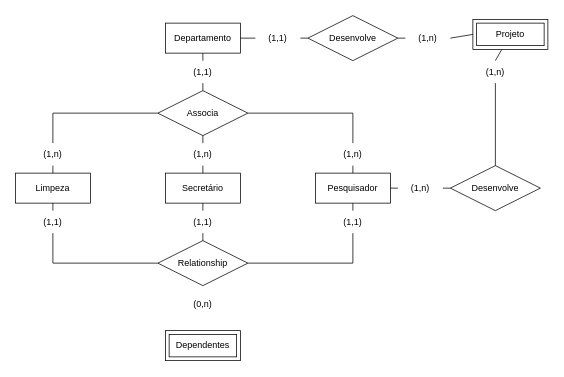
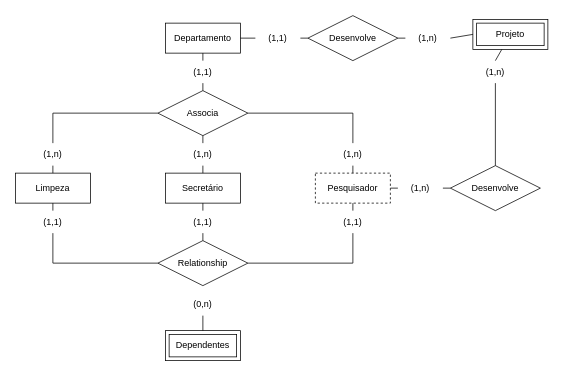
  <mxCell id="0" />
  <mxCell id="1" parent="0" />
  <mxCell id="2" value="Departamento" style="whiteSpace=wrap;html=1;align=center;" parent="1" vertex="1"><mxGeometry x="220" y="30" width="100" height="40" as="geometry" /></mxCell>
  <mxCell id="3" value="Projeto" style="shape=ext;margin=3;double=1;whiteSpace=wrap;html=1;align=center;" parent="1" vertex="1"><mxGeometry x="630" y="25" width="100" height="40" as="geometry" /></mxCell>
  <mxCell id="4" value="Limpeza" style="whiteSpace=wrap;html=1;align=center;" parent="1" vertex="1"><mxGeometry x="20" y="230" width="100" height="40" as="geometry" /></mxCell>
  <mxCell id="5" value="Secretário" style="whiteSpace=wrap;html=1;align=center;" parent="1" vertex="1"><mxGeometry x="220" y="230" width="100" height="40" as="geometry" /></mxCell>
- <mxCell id="6" value="Pesquisador" style="whiteSpace=wrap;html=1;align=center;" parent="1" vertex="1"><mxGeometry x="420" y="230" width="100" height="40" as="geometry" /></mxCell>
+ <mxCell id="6" value="Pesquisador" style="whiteSpace=wrap;html=1;align=center;dashed=1;" parent="1" vertex="1"><mxGeometry x="420" y="230" width="100" height="40" as="geometry" /></mxCell>
  <mxCell id="7" value="Dependentes" style="shape=ext;margin=3;double=1;whiteSpace=wrap;html=1;align=center;" parent="1" vertex="1"><mxGeometry x="220" y="440" width="100" height="40" as="geometry" /></mxCell>
  <mxCell id="8" value="Associa" style="shape=rhombus;perimeter=rhombusPerimeter;whiteSpace=wrap;html=1;align=center;" parent="1" vertex="1"><mxGeometry x="210" y="120" width="120" height="60" as="geometry" /></mxCell>
  <mxCell id="9" value="" style="endArrow=none;html=1;rounded=0;exitX=0.5;exitY=1;exitDx=0;exitDy=0;entryX=0.5;entryY=0;entryDx=0;entryDy=0;" parent="1" source="29" target="5" edge="1"><mxGeometry relative="1" as="geometry"><mxPoint x="220" y="210" as="sourcePoint" /><mxPoint x="270" y="230" as="targetPoint" /></mxGeometry></mxCell>
  <mxCell id="10" value="" style="endArrow=none;html=1;rounded=0;entryX=0;entryY=0.5;entryDx=0;entryDy=0;exitX=0.5;exitY=0;exitDx=0;exitDy=0;" parent="1" source="27" target="8" edge="1"><mxGeometry relative="1" as="geometry"><mxPoint x="220" y="210" as="sourcePoint" /><mxPoint x="380" y="210" as="targetPoint" /><Array as="points"><mxPoint x="70" y="150" /></Array></mxGeometry></mxCell>
  <mxCell id="11" value="" style="endArrow=none;html=1;rounded=0;exitX=0.5;exitY=1;exitDx=0;exitDy=0;entryX=0.5;entryY=0;entryDx=0;entryDy=0;" parent="1" source="20" target="8" edge="1"><mxGeometry relative="1" as="geometry"><mxPoint x="220" y="170" as="sourcePoint" /><mxPoint x="380" y="170" as="targetPoint" /></mxGeometry></mxCell>
  <mxCell id="12" value="Relationship" style="shape=rhombus;perimeter=rhombusPerimeter;whiteSpace=wrap;html=1;align=center;" parent="1" vertex="1"><mxGeometry x="210" y="320" width="120" height="60" as="geometry" /></mxCell>
  <mxCell id="13" value="" style="endArrow=none;html=1;rounded=0;exitX=0.5;exitY=1;exitDx=0;exitDy=0;entryX=0.5;entryY=0;entryDx=0;entryDy=0;" parent="1" source="39" target="12" edge="1"><mxGeometry relative="1" as="geometry"><mxPoint x="220" y="250" as="sourcePoint" /><mxPoint x="380" y="250" as="targetPoint" /></mxGeometry></mxCell>
  <mxCell id="14" value="" style="endArrow=none;html=1;rounded=0;exitX=1;exitY=0.5;exitDx=0;exitDy=0;entryX=0;entryY=0.5;entryDx=0;entryDy=0;" parent="1" source="22" target="15" edge="1"><mxGeometry relative="1" as="geometry"><mxPoint x="360" y="50" as="sourcePoint" /><mxPoint x="500" y="50" as="targetPoint" /></mxGeometry></mxCell>
  <mxCell id="15" value="Desenvolve" style="shape=rhombus;perimeter=rhombusPerimeter;whiteSpace=wrap;html=1;align=center;" parent="1" vertex="1"><mxGeometry x="410" y="20" width="120" height="60" as="geometry" /></mxCell>
  <mxCell id="16" value="" style="endArrow=none;html=1;rounded=0;exitX=1;exitY=0.5;exitDx=0;exitDy=0;entryX=0;entryY=0.5;entryDx=0;entryDy=0;" parent="1" source="44" target="17" edge="1"><mxGeometry relative="1" as="geometry"><mxPoint x="520" y="250" as="sourcePoint" /><mxPoint x="620" y="70" as="targetPoint" /><Array as="points" /></mxGeometry></mxCell>
  <mxCell id="17" value="Desenvolve" style="shape=rhombus;perimeter=rhombusPerimeter;whiteSpace=wrap;html=1;align=center;" parent="1" vertex="1"><mxGeometry x="600" y="220" width="120" height="60" as="geometry" /></mxCell>
  <mxCell id="18" value="" style="endArrow=none;html=1;rounded=0;entryX=0.5;entryY=0;entryDx=0;entryDy=0;" parent="1" source="46" target="17" edge="1"><mxGeometry relative="1" as="geometry"><mxPoint x="530" y="260" as="sourcePoint" /><mxPoint x="580" y="260" as="targetPoint" /><Array as="points" /></mxGeometry></mxCell>
  <mxCell id="19" value="" style="endArrow=none;html=1;rounded=0;exitX=0.5;exitY=1;exitDx=0;exitDy=0;entryX=0.5;entryY=0;entryDx=0;entryDy=0;" parent="1" source="2" target="20" edge="1"><mxGeometry relative="1" as="geometry"><mxPoint x="270" y="70" as="sourcePoint" /><mxPoint x="270" y="120" as="targetPoint" /></mxGeometry></mxCell>
  <mxCell id="20" value="(1,1)" style="text;html=1;strokeColor=none;fillColor=none;align=center;verticalAlign=middle;whiteSpace=wrap;rounded=0;" parent="1" vertex="1"><mxGeometry x="240" y="80" width="60" height="30" as="geometry" /></mxCell>
  <mxCell id="21" value="" style="endArrow=none;html=1;rounded=0;exitX=1;exitY=0.5;exitDx=0;exitDy=0;entryX=0;entryY=0.5;entryDx=0;entryDy=0;" parent="1" source="2" target="22" edge="1"><mxGeometry relative="1" as="geometry"><mxPoint x="320" y="50" as="sourcePoint" /><mxPoint x="390" y="50" as="targetPoint" /></mxGeometry></mxCell>
  <mxCell id="22" value="(1,1)" style="text;html=1;strokeColor=none;fillColor=none;align=center;verticalAlign=middle;whiteSpace=wrap;rounded=0;" parent="1" vertex="1"><mxGeometry x="340" y="35" width="60" height="30" as="geometry" /></mxCell>
  <mxCell id="23" value="" style="endArrow=none;html=1;rounded=0;entryX=1;entryY=0.5;entryDx=0;entryDy=0;exitX=0;exitY=0.5;exitDx=0;exitDy=0;" parent="1" source="25" target="15" edge="1"><mxGeometry relative="1" as="geometry"><mxPoint x="120" y="220" as="sourcePoint" /><mxPoint x="280" y="220" as="targetPoint" /></mxGeometry></mxCell>
  <mxCell id="24" value="" style="endArrow=none;html=1;rounded=0;entryX=1;entryY=0.5;entryDx=0;entryDy=0;exitX=0;exitY=0.5;exitDx=0;exitDy=0;" parent="1" source="3" target="25" edge="1"><mxGeometry relative="1" as="geometry"><mxPoint x="610" y="50" as="sourcePoint" /><mxPoint x="530" y="50" as="targetPoint" /></mxGeometry></mxCell>
  <mxCell id="25" value="(1,n)" style="text;html=1;strokeColor=none;fillColor=none;align=center;verticalAlign=middle;whiteSpace=wrap;rounded=0;" parent="1" vertex="1"><mxGeometry x="540" y="35" width="60" height="30" as="geometry" /></mxCell>
  <mxCell id="26" value="" style="endArrow=none;html=1;rounded=0;entryX=0.5;entryY=1;entryDx=0;entryDy=0;exitX=0.5;exitY=0;exitDx=0;exitDy=0;" parent="1" source="4" target="27" edge="1"><mxGeometry relative="1" as="geometry"><mxPoint x="70" y="230" as="sourcePoint" /><mxPoint x="210" y="150" as="targetPoint" /><Array as="points" /></mxGeometry></mxCell>
  <mxCell id="27" value="(1,n)" style="text;html=1;strokeColor=none;fillColor=none;align=center;verticalAlign=middle;whiteSpace=wrap;rounded=0;" parent="1" vertex="1"><mxGeometry x="40" y="190" width="60" height="30" as="geometry" /></mxCell>
  <mxCell id="28" value="" style="endArrow=none;html=1;rounded=0;exitX=0.5;exitY=1;exitDx=0;exitDy=0;entryX=0.5;entryY=0;entryDx=0;entryDy=0;" parent="1" source="8" target="29" edge="1"><mxGeometry relative="1" as="geometry"><mxPoint x="270" y="180" as="sourcePoint" /><mxPoint x="270" y="230" as="targetPoint" /></mxGeometry></mxCell>
  <mxCell id="29" value="(1,n)" style="text;html=1;strokeColor=none;fillColor=none;align=center;verticalAlign=middle;whiteSpace=wrap;rounded=0;" parent="1" vertex="1"><mxGeometry x="240" y="190" width="60" height="30" as="geometry" /></mxCell>
  <mxCell id="30" value="" style="endArrow=none;html=1;rounded=0;exitX=1;exitY=0.5;exitDx=0;exitDy=0;entryX=0.5;entryY=0;entryDx=0;entryDy=0;" parent="1" source="8" target="31" edge="1"><mxGeometry relative="1" as="geometry"><mxPoint x="330" y="150" as="sourcePoint" /><mxPoint x="470" y="150" as="targetPoint" /><Array as="points"><mxPoint x="470" y="150" /></Array></mxGeometry></mxCell>
  <mxCell id="31" value="(1,n)" style="text;html=1;strokeColor=none;fillColor=none;align=center;verticalAlign=middle;whiteSpace=wrap;rounded=0;" parent="1" vertex="1"><mxGeometry x="440" y="190" width="60" height="30" as="geometry" /></mxCell>
  <mxCell id="32" value="" style="endArrow=none;html=1;rounded=0;entryX=0.5;entryY=1;entryDx=0;entryDy=0;exitX=0.5;exitY=0;exitDx=0;exitDy=0;" parent="1" source="6" target="31" edge="1"><mxGeometry relative="1" as="geometry"><mxPoint x="170" y="260" as="sourcePoint" /><mxPoint x="330" y="260" as="targetPoint" /></mxGeometry></mxCell>
  <mxCell id="33" value="(1,1)" style="text;html=1;strokeColor=none;fillColor=none;align=center;verticalAlign=middle;whiteSpace=wrap;rounded=0;" parent="1" vertex="1"><mxGeometry x="440" y="280" width="60" height="30" as="geometry" /></mxCell>
+ <mxCell id="34" value="" style="endArrow=none;html=1;rounded=0;entryX=0.5;entryY=1;entryDx=0;entryDy=0;exitX=0.5;exitY=0;exitDx=0;exitDy=0;" parent="1" source="7" target="35" edge="1"><mxGeometry relative="1" as="geometry"><mxPoint x="270" y="430" as="sourcePoint" /><mxPoint x="270" y="380" as="targetPoint" /></mxGeometry></mxCell>
  <mxCell id="35" value="(0,n)" style="text;html=1;strokeColor=none;fillColor=none;align=center;verticalAlign=middle;whiteSpace=wrap;rounded=0;" parent="1" vertex="1"><mxGeometry x="240" y="390" width="60" height="30" as="geometry" /></mxCell>
  <mxCell id="36" value="" style="endArrow=none;html=1;rounded=0;entryX=1;entryY=0.5;entryDx=0;entryDy=0;exitX=0.5;exitY=1;exitDx=0;exitDy=0;" parent="1" source="33" target="12" edge="1"><mxGeometry relative="1" as="geometry"><mxPoint x="170" y="300" as="sourcePoint" /><mxPoint x="330" y="300" as="targetPoint" /><Array as="points"><mxPoint x="470" y="350" /></Array></mxGeometry></mxCell>
  <mxCell id="37" value="" style="endArrow=none;html=1;rounded=0;entryX=0.5;entryY=0;entryDx=0;entryDy=0;exitX=0.5;exitY=1;exitDx=0;exitDy=0;" parent="1" source="6" target="33" edge="1"><mxGeometry relative="1" as="geometry"><mxPoint x="170" y="300" as="sourcePoint" /><mxPoint x="330" y="300" as="targetPoint" /></mxGeometry></mxCell>
  <mxCell id="38" value="" style="endArrow=none;html=1;rounded=0;exitX=0.5;exitY=1;exitDx=0;exitDy=0;entryX=0.5;entryY=0;entryDx=0;entryDy=0;" parent="1" source="5" target="39" edge="1"><mxGeometry relative="1" as="geometry"><mxPoint x="270" y="270" as="sourcePoint" /><mxPoint x="270" y="320" as="targetPoint" /></mxGeometry></mxCell>
  <mxCell id="39" value="(1,1)" style="text;html=1;strokeColor=none;fillColor=none;align=center;verticalAlign=middle;whiteSpace=wrap;rounded=0;" parent="1" vertex="1"><mxGeometry x="240" y="280" width="60" height="30" as="geometry" /></mxCell>
  <mxCell id="40" value="(1,1)" style="text;html=1;strokeColor=none;fillColor=none;align=center;verticalAlign=middle;whiteSpace=wrap;rounded=0;" parent="1" vertex="1"><mxGeometry x="40" y="280" width="60" height="30" as="geometry" /></mxCell>
  <mxCell id="41" value="" style="endArrow=none;html=1;rounded=0;entryX=0;entryY=0.5;entryDx=0;entryDy=0;exitX=0.5;exitY=1;exitDx=0;exitDy=0;" parent="1" source="40" target="12" edge="1"><mxGeometry relative="1" as="geometry"><mxPoint x="170" y="300" as="sourcePoint" /><mxPoint x="330" y="300" as="targetPoint" /><Array as="points"><mxPoint x="70" y="350" /></Array></mxGeometry></mxCell>
  <mxCell id="42" value="" style="endArrow=none;html=1;rounded=0;exitX=0.5;exitY=1;exitDx=0;exitDy=0;entryX=0.5;entryY=0;entryDx=0;entryDy=0;" parent="1" source="4" target="40" edge="1"><mxGeometry relative="1" as="geometry"><mxPoint x="170" y="300" as="sourcePoint" /><mxPoint x="330" y="300" as="targetPoint" /></mxGeometry></mxCell>
  <mxCell id="43" value="" style="endArrow=none;html=1;rounded=0;exitX=1;exitY=0.5;exitDx=0;exitDy=0;entryX=0;entryY=0.5;entryDx=0;entryDy=0;" parent="1" source="6" target="44" edge="1"><mxGeometry relative="1" as="geometry"><mxPoint x="520" y="250" as="sourcePoint" /><mxPoint x="600" y="250" as="targetPoint" /><Array as="points" /></mxGeometry></mxCell>
  <mxCell id="44" value="(1,n)" style="text;html=1;strokeColor=none;fillColor=none;align=center;verticalAlign=middle;whiteSpace=wrap;rounded=0;" parent="1" vertex="1"><mxGeometry x="530" y="235" width="60" height="30" as="geometry" /></mxCell>
  <mxCell id="45" value="" style="endArrow=none;html=1;rounded=0;entryX=0.5;entryY=0;entryDx=0;entryDy=0;" parent="1" source="3" target="46" edge="1"><mxGeometry relative="1" as="geometry"><mxPoint x="660" y="70" as="sourcePoint" /><mxPoint x="660" y="220" as="targetPoint" /><Array as="points" /></mxGeometry></mxCell>
  <mxCell id="46" value="(1,n)" style="text;html=1;strokeColor=none;fillColor=none;align=center;verticalAlign=middle;whiteSpace=wrap;rounded=0;" parent="1" vertex="1"><mxGeometry x="630" y="80" width="60" height="30" as="geometry" /></mxCell>
